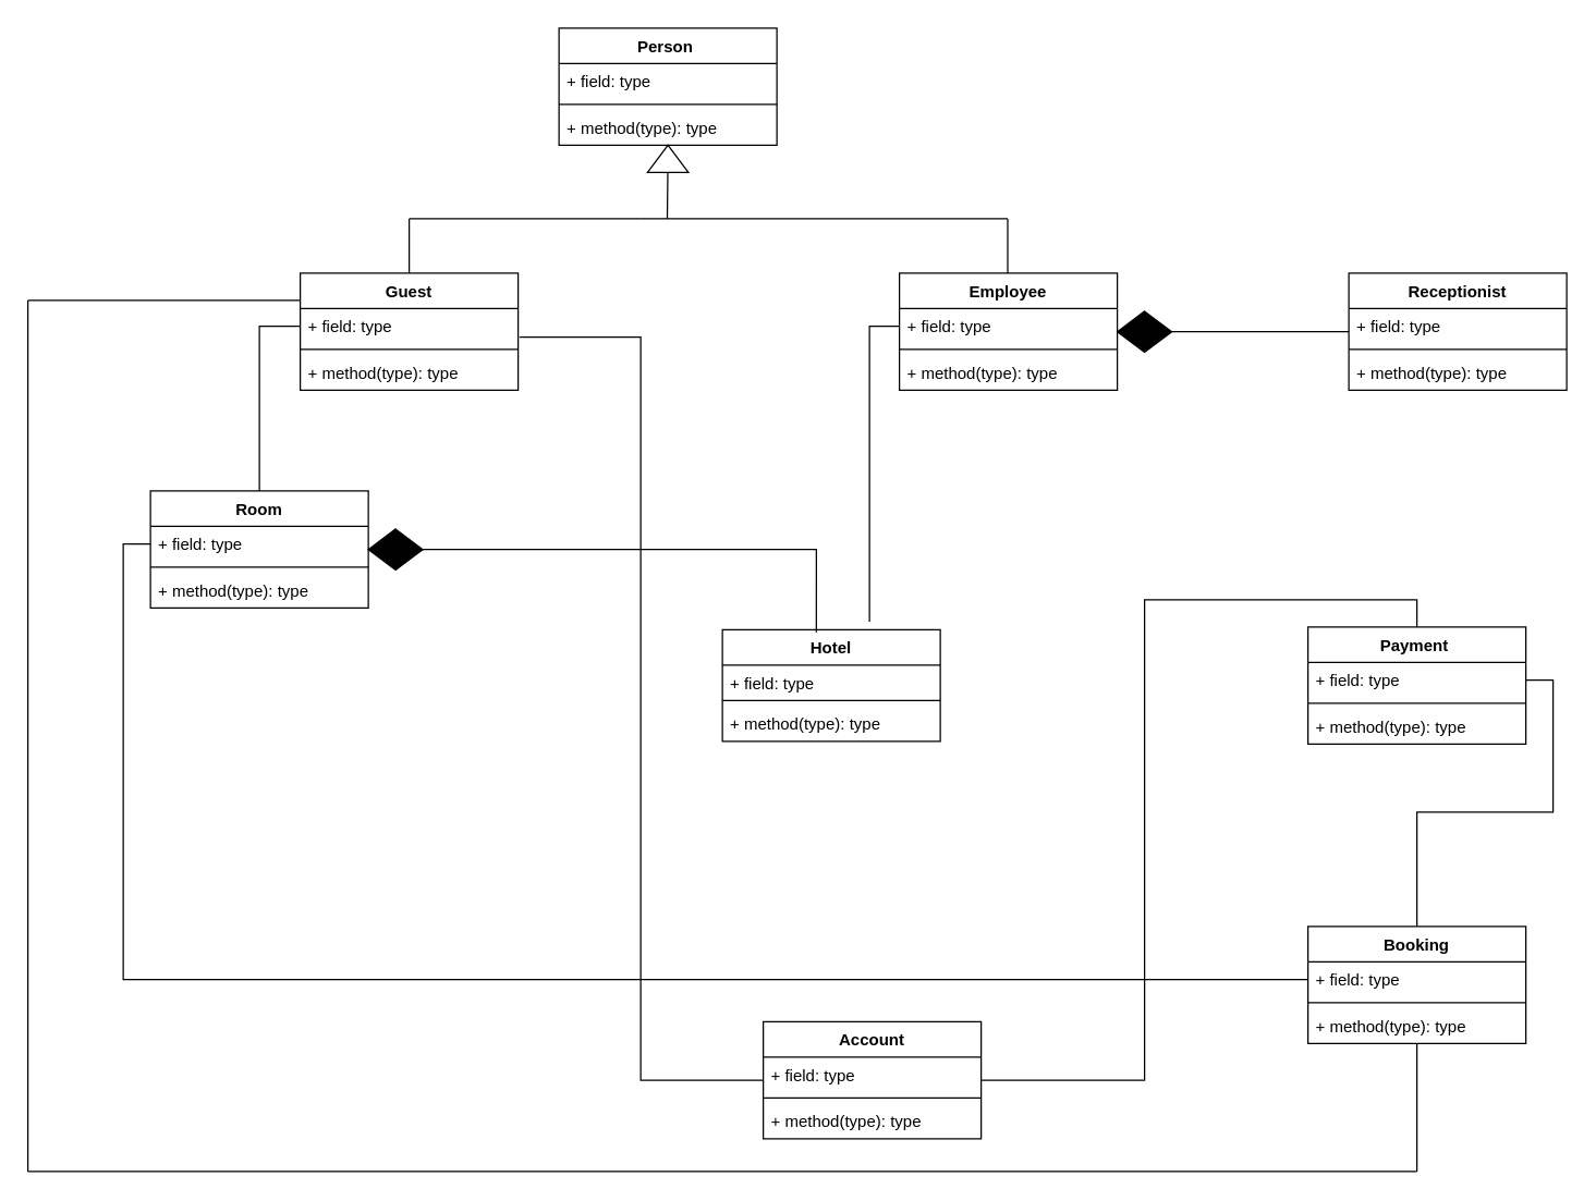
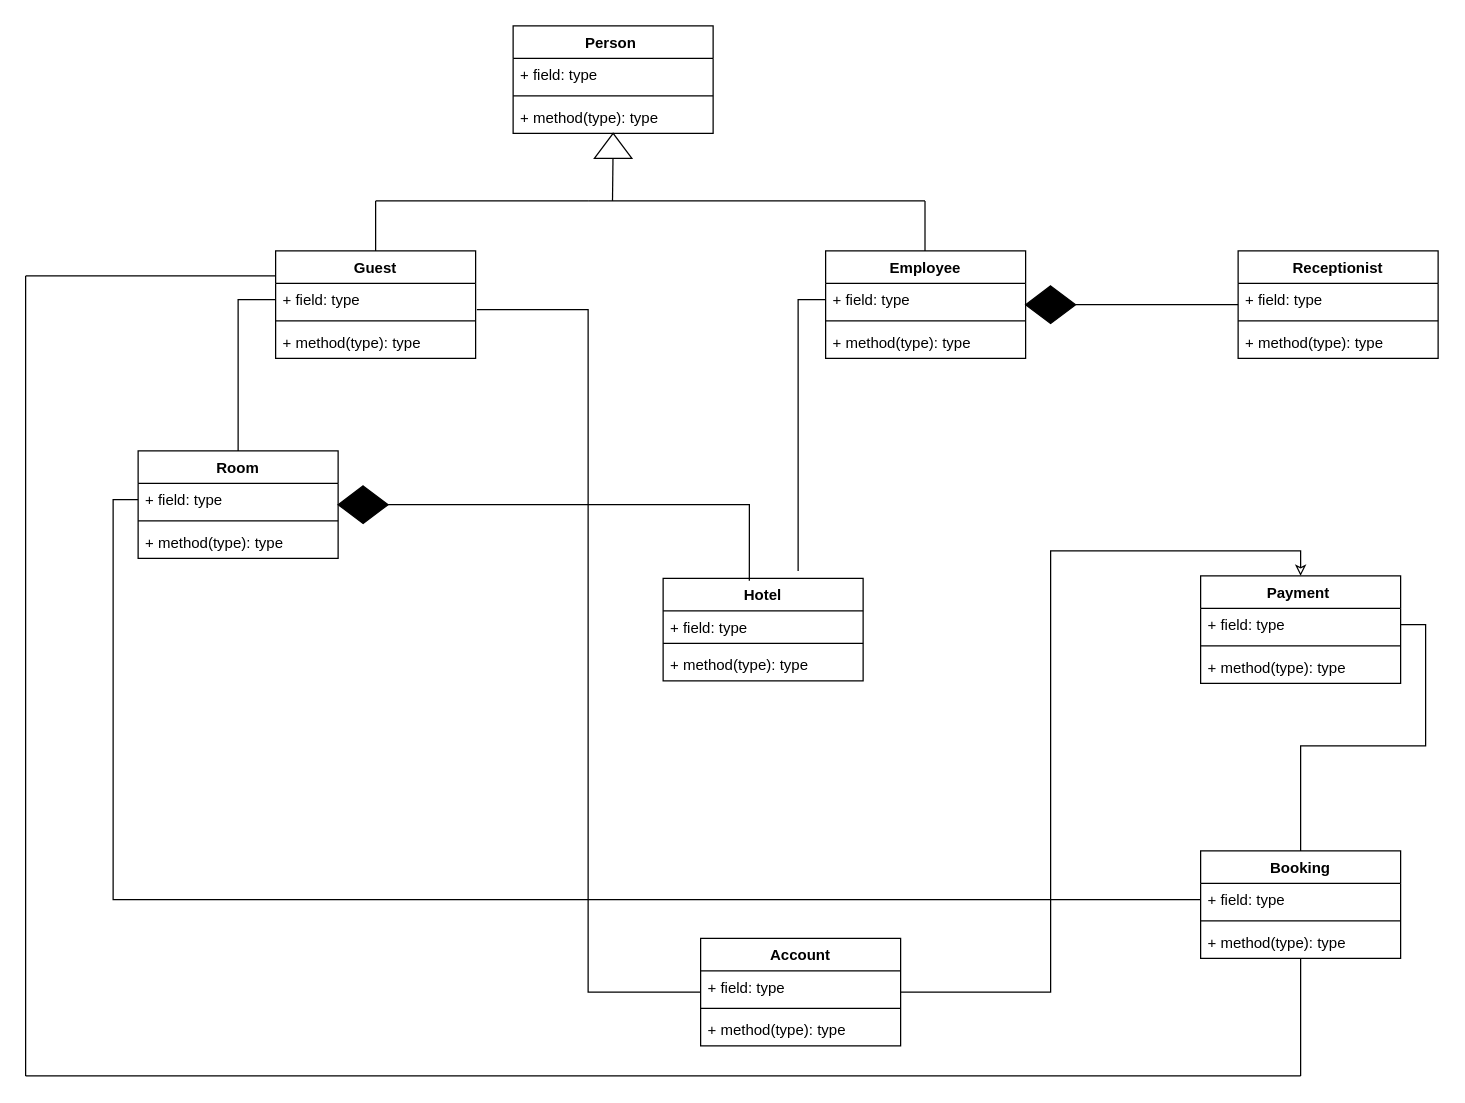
  <mxCell id="0" />
  <mxCell id="1" parent="0" />
  <mxCell id="2" value="Person " style="swimlane;fontStyle=1;align=center;verticalAlign=top;childLayout=stackLayout;horizontal=1;startSize=26;horizontalStack=0;resizeParent=1;resizeParentMax=0;resizeLast=0;collapsible=1;marginBottom=0;" parent="1" vertex="1"><mxGeometry x="410" y="20" width="160" height="86" as="geometry" /></mxCell>
  <mxCell id="3" value="+ field: type" style="text;strokeColor=none;fillColor=none;align=left;verticalAlign=top;spacingLeft=4;spacingRight=4;overflow=hidden;rotatable=0;points=[[0,0.5],[1,0.5]];portConstraint=eastwest;" parent="2" vertex="1"><mxGeometry y="26" width="160" height="26" as="geometry" /></mxCell>
  <mxCell id="4" value="" style="line;strokeWidth=1;fillColor=none;align=left;verticalAlign=middle;spacingTop=-1;spacingLeft=3;spacingRight=3;rotatable=0;labelPosition=right;points=[];portConstraint=eastwest;strokeColor=inherit;" parent="2" vertex="1"><mxGeometry y="52" width="160" height="8" as="geometry" /></mxCell>
  <mxCell id="5" value="+ method(type): type" style="text;strokeColor=none;fillColor=none;align=left;verticalAlign=top;spacingLeft=4;spacingRight=4;overflow=hidden;rotatable=0;points=[[0,0.5],[1,0.5]];portConstraint=eastwest;" parent="2" vertex="1"><mxGeometry y="60" width="160" height="26" as="geometry" /></mxCell>
  <mxCell id="6" value="Guest" style="swimlane;fontStyle=1;align=center;verticalAlign=top;childLayout=stackLayout;horizontal=1;startSize=26;horizontalStack=0;resizeParent=1;resizeParentMax=0;resizeLast=0;collapsible=1;marginBottom=0;" parent="1" vertex="1"><mxGeometry x="220" y="200" width="160" height="86" as="geometry" /></mxCell>
  <mxCell id="7" value="+ field: type" style="text;strokeColor=none;fillColor=none;align=left;verticalAlign=top;spacingLeft=4;spacingRight=4;overflow=hidden;rotatable=0;points=[[0,0.5],[1,0.5]];portConstraint=eastwest;" parent="6" vertex="1"><mxGeometry y="26" width="160" height="26" as="geometry" /></mxCell>
  <mxCell id="8" value="" style="line;strokeWidth=1;fillColor=none;align=left;verticalAlign=middle;spacingTop=-1;spacingLeft=3;spacingRight=3;rotatable=0;labelPosition=right;points=[];portConstraint=eastwest;strokeColor=inherit;" parent="6" vertex="1"><mxGeometry y="52" width="160" height="8" as="geometry" /></mxCell>
  <mxCell id="9" value="+ method(type): type" style="text;strokeColor=none;fillColor=none;align=left;verticalAlign=top;spacingLeft=4;spacingRight=4;overflow=hidden;rotatable=0;points=[[0,0.5],[1,0.5]];portConstraint=eastwest;" parent="6" vertex="1"><mxGeometry y="60" width="160" height="26" as="geometry" /></mxCell>
  <mxCell id="10" value="Employee" style="swimlane;fontStyle=1;align=center;verticalAlign=top;childLayout=stackLayout;horizontal=1;startSize=26;horizontalStack=0;resizeParent=1;resizeParentMax=0;resizeLast=0;collapsible=1;marginBottom=0;" parent="1" vertex="1"><mxGeometry x="660" y="200" width="160" height="86" as="geometry" /></mxCell>
  <mxCell id="11" value="+ field: type" style="text;strokeColor=none;fillColor=none;align=left;verticalAlign=top;spacingLeft=4;spacingRight=4;overflow=hidden;rotatable=0;points=[[0,0.5],[1,0.5]];portConstraint=eastwest;" parent="10" vertex="1"><mxGeometry y="26" width="160" height="26" as="geometry" /></mxCell>
  <mxCell id="12" value="" style="line;strokeWidth=1;fillColor=none;align=left;verticalAlign=middle;spacingTop=-1;spacingLeft=3;spacingRight=3;rotatable=0;labelPosition=right;points=[];portConstraint=eastwest;strokeColor=inherit;" parent="10" vertex="1"><mxGeometry y="52" width="160" height="8" as="geometry" /></mxCell>
  <mxCell id="13" value="+ method(type): type" style="text;strokeColor=none;fillColor=none;align=left;verticalAlign=top;spacingLeft=4;spacingRight=4;overflow=hidden;rotatable=0;points=[[0,0.5],[1,0.5]];portConstraint=eastwest;" parent="10" vertex="1"><mxGeometry y="60" width="160" height="26" as="geometry" /></mxCell>
  <mxCell id="14" value="Receptionist" style="swimlane;fontStyle=1;align=center;verticalAlign=top;childLayout=stackLayout;horizontal=1;startSize=26;horizontalStack=0;resizeParent=1;resizeParentMax=0;resizeLast=0;collapsible=1;marginBottom=0;" parent="1" vertex="1"><mxGeometry x="990" y="200" width="160" height="86" as="geometry" /></mxCell>
  <mxCell id="15" value="+ field: type" style="text;strokeColor=none;fillColor=none;align=left;verticalAlign=top;spacingLeft=4;spacingRight=4;overflow=hidden;rotatable=0;points=[[0,0.5],[1,0.5]];portConstraint=eastwest;" parent="14" vertex="1"><mxGeometry y="26" width="160" height="26" as="geometry" /></mxCell>
  <mxCell id="16" value="" style="line;strokeWidth=1;fillColor=none;align=left;verticalAlign=middle;spacingTop=-1;spacingLeft=3;spacingRight=3;rotatable=0;labelPosition=right;points=[];portConstraint=eastwest;strokeColor=inherit;" parent="14" vertex="1"><mxGeometry y="52" width="160" height="8" as="geometry" /></mxCell>
  <mxCell id="17" value="+ method(type): type" style="text;strokeColor=none;fillColor=none;align=left;verticalAlign=top;spacingLeft=4;spacingRight=4;overflow=hidden;rotatable=0;points=[[0,0.5],[1,0.5]];portConstraint=eastwest;" parent="14" vertex="1"><mxGeometry y="60" width="160" height="26" as="geometry" /></mxCell>
  <mxCell id="18" value="Payment &#10;" style="swimlane;fontStyle=1;align=center;verticalAlign=top;childLayout=stackLayout;horizontal=1;startSize=26;horizontalStack=0;resizeParent=1;resizeParentMax=0;resizeLast=0;collapsible=1;marginBottom=0;" parent="1" vertex="1"><mxGeometry x="960" y="460" width="160" height="86" as="geometry" /></mxCell>
  <mxCell id="19" value="+ field: type" style="text;strokeColor=none;fillColor=none;align=left;verticalAlign=top;spacingLeft=4;spacingRight=4;overflow=hidden;rotatable=0;points=[[0,0.5],[1,0.5]];portConstraint=eastwest;" parent="18" vertex="1"><mxGeometry y="26" width="160" height="26" as="geometry" /></mxCell>
  <mxCell id="20" value="" style="line;strokeWidth=1;fillColor=none;align=left;verticalAlign=middle;spacingTop=-1;spacingLeft=3;spacingRight=3;rotatable=0;labelPosition=right;points=[];portConstraint=eastwest;strokeColor=inherit;" parent="18" vertex="1"><mxGeometry y="52" width="160" height="8" as="geometry" /></mxCell>
  <mxCell id="21" value="+ method(type): type" style="text;strokeColor=none;fillColor=none;align=left;verticalAlign=top;spacingLeft=4;spacingRight=4;overflow=hidden;rotatable=0;points=[[0,0.5],[1,0.5]];portConstraint=eastwest;" parent="18" vertex="1"><mxGeometry y="60" width="160" height="26" as="geometry" /></mxCell>
  <mxCell id="22" style="edgeStyle=orthogonalEdgeStyle;rounded=0;orthogonalLoop=1;jettySize=auto;html=1;entryX=0;entryY=0.5;entryDx=0;entryDy=0;endArrow=none;endFill=0;exitX=0;exitY=0.5;exitDx=0;exitDy=0;" parent="1" source="40" target="35" edge="1"><mxGeometry relative="1" as="geometry"><mxPoint x="890" y="760" as="sourcePoint" /></mxGeometry></mxCell>
- <mxCell id="23" style="edgeStyle=orthogonalEdgeStyle;rounded=0;orthogonalLoop=1;jettySize=auto;html=1;entryX=0.5;entryY=0;entryDx=0;entryDy=0;endArrow=none;endFill=0;" parent="1" source="25" target="18" edge="1"><mxGeometry relative="1" as="geometry" /></mxCell>
+ <mxCell id="23" style="edgeStyle=orthogonalEdgeStyle;rounded=0;orthogonalLoop=1;jettySize=auto;html=1;entryX=0.5;entryY=0;entryDx=0;entryDy=0;endArrow=classic;endFill=0;" parent="1" source="25" target="18" edge="1"><mxGeometry relative="1" as="geometry" /></mxCell>
  <mxCell id="24" style="edgeStyle=orthogonalEdgeStyle;rounded=0;orthogonalLoop=1;jettySize=auto;html=1;exitX=0;exitY=0.5;exitDx=0;exitDy=0;entryX=1.006;entryY=0.808;entryDx=0;entryDy=0;entryPerimeter=0;endArrow=none;endFill=0;" parent="1" source="25" target="7" edge="1"><mxGeometry relative="1" as="geometry" /></mxCell>
  <mxCell id="25" value="Account" style="swimlane;fontStyle=1;align=center;verticalAlign=top;childLayout=stackLayout;horizontal=1;startSize=26;horizontalStack=0;resizeParent=1;resizeParentMax=0;resizeLast=0;collapsible=1;marginBottom=0;" parent="1" vertex="1"><mxGeometry x="560" y="750" width="160" height="86" as="geometry" /></mxCell>
  <mxCell id="26" value="+ field: type" style="text;strokeColor=none;fillColor=none;align=left;verticalAlign=top;spacingLeft=4;spacingRight=4;overflow=hidden;rotatable=0;points=[[0,0.5],[1,0.5]];portConstraint=eastwest;" parent="25" vertex="1"><mxGeometry y="26" width="160" height="26" as="geometry" /></mxCell>
  <mxCell id="27" value="" style="line;strokeWidth=1;fillColor=none;align=left;verticalAlign=middle;spacingTop=-1;spacingLeft=3;spacingRight=3;rotatable=0;labelPosition=right;points=[];portConstraint=eastwest;strokeColor=inherit;" parent="25" vertex="1"><mxGeometry y="52" width="160" height="8" as="geometry" /></mxCell>
  <mxCell id="28" value="+ method(type): type" style="text;strokeColor=none;fillColor=none;align=left;verticalAlign=top;spacingLeft=4;spacingRight=4;overflow=hidden;rotatable=0;points=[[0,0.5],[1,0.5]];portConstraint=eastwest;" parent="25" vertex="1"><mxGeometry y="60" width="160" height="26" as="geometry" /></mxCell>
  <mxCell id="29" value="Hotel" style="swimlane;fontStyle=1;align=center;verticalAlign=top;childLayout=stackLayout;horizontal=1;startSize=26;horizontalStack=0;resizeParent=1;resizeParentMax=0;resizeLast=0;collapsible=1;marginBottom=0;" parent="1" vertex="1"><mxGeometry x="530" y="462" width="160" height="82" as="geometry" /></mxCell>
  <mxCell id="30" value="+ field: type" style="text;strokeColor=none;fillColor=none;align=left;verticalAlign=top;spacingLeft=4;spacingRight=4;overflow=hidden;rotatable=0;points=[[0,0.5],[1,0.5]];portConstraint=eastwest;" parent="29" vertex="1"><mxGeometry y="26" width="160" height="22" as="geometry" /></mxCell>
  <mxCell id="31" value="" style="line;strokeWidth=1;fillColor=none;align=left;verticalAlign=middle;spacingTop=-1;spacingLeft=3;spacingRight=3;rotatable=0;labelPosition=right;points=[];portConstraint=eastwest;strokeColor=inherit;" parent="29" vertex="1"><mxGeometry y="48" width="160" height="8" as="geometry" /></mxCell>
  <mxCell id="32" value="+ method(type): type" style="text;strokeColor=none;fillColor=none;align=left;verticalAlign=top;spacingLeft=4;spacingRight=4;overflow=hidden;rotatable=0;points=[[0,0.5],[1,0.5]];portConstraint=eastwest;" parent="29" vertex="1"><mxGeometry y="56" width="160" height="26" as="geometry" /></mxCell>
  <mxCell id="33" style="edgeStyle=orthogonalEdgeStyle;rounded=0;orthogonalLoop=1;jettySize=auto;html=1;entryX=0;entryY=0.5;entryDx=0;entryDy=0;endArrow=none;endFill=0;" parent="1" source="34" target="7" edge="1"><mxGeometry relative="1" as="geometry" /></mxCell>
  <mxCell id="34" value="Room" style="swimlane;fontStyle=1;align=center;verticalAlign=top;childLayout=stackLayout;horizontal=1;startSize=26;horizontalStack=0;resizeParent=1;resizeParentMax=0;resizeLast=0;collapsible=1;marginBottom=0;" parent="1" vertex="1"><mxGeometry x="110" y="360" width="160" height="86" as="geometry" /></mxCell>
  <mxCell id="35" value="+ field: type" style="text;strokeColor=none;fillColor=none;align=left;verticalAlign=top;spacingLeft=4;spacingRight=4;overflow=hidden;rotatable=0;points=[[0,0.5],[1,0.5]];portConstraint=eastwest;" parent="34" vertex="1"><mxGeometry y="26" width="160" height="26" as="geometry" /></mxCell>
  <mxCell id="36" value="" style="line;strokeWidth=1;fillColor=none;align=left;verticalAlign=middle;spacingTop=-1;spacingLeft=3;spacingRight=3;rotatable=0;labelPosition=right;points=[];portConstraint=eastwest;strokeColor=inherit;" parent="34" vertex="1"><mxGeometry y="52" width="160" height="8" as="geometry" /></mxCell>
  <mxCell id="37" value="+ method(type): type" style="text;strokeColor=none;fillColor=none;align=left;verticalAlign=top;spacingLeft=4;spacingRight=4;overflow=hidden;rotatable=0;points=[[0,0.5],[1,0.5]];portConstraint=eastwest;" parent="34" vertex="1"><mxGeometry y="60" width="160" height="26" as="geometry" /></mxCell>
  <mxCell id="38" style="edgeStyle=orthogonalEdgeStyle;rounded=0;orthogonalLoop=1;jettySize=auto;html=1;entryX=1;entryY=0.5;entryDx=0;entryDy=0;endArrow=none;endFill=0;" parent="1" source="39" target="19" edge="1"><mxGeometry relative="1" as="geometry" /></mxCell>
  <mxCell id="39" value="Booking" style="swimlane;fontStyle=1;align=center;verticalAlign=top;childLayout=stackLayout;horizontal=1;startSize=26;horizontalStack=0;resizeParent=1;resizeParentMax=0;resizeLast=0;collapsible=1;marginBottom=0;" parent="1" vertex="1"><mxGeometry x="960" y="680" width="160" height="86" as="geometry" /></mxCell>
  <mxCell id="40" value="+ field: type" style="text;strokeColor=none;fillColor=none;align=left;verticalAlign=top;spacingLeft=4;spacingRight=4;overflow=hidden;rotatable=0;points=[[0,0.5],[1,0.5]];portConstraint=eastwest;" parent="39" vertex="1"><mxGeometry y="26" width="160" height="26" as="geometry" /></mxCell>
  <mxCell id="41" value="" style="line;strokeWidth=1;fillColor=none;align=left;verticalAlign=middle;spacingTop=-1;spacingLeft=3;spacingRight=3;rotatable=0;labelPosition=right;points=[];portConstraint=eastwest;strokeColor=inherit;" parent="39" vertex="1"><mxGeometry y="52" width="160" height="8" as="geometry" /></mxCell>
  <mxCell id="42" value="+ method(type): type" style="text;strokeColor=none;fillColor=none;align=left;verticalAlign=top;spacingLeft=4;spacingRight=4;overflow=hidden;rotatable=0;points=[[0,0.5],[1,0.5]];portConstraint=eastwest;" parent="39" vertex="1"><mxGeometry y="60" width="160" height="26" as="geometry" /></mxCell>
  <mxCell id="43" value="" style="endArrow=none;html=1;rounded=0;" parent="1" edge="1"><mxGeometry width="50" height="50" relative="1" as="geometry"><mxPoint x="300" y="200" as="sourcePoint" /><mxPoint x="300" y="160" as="targetPoint" /></mxGeometry></mxCell>
  <mxCell id="44" value="" style="endArrow=none;html=1;rounded=0;" parent="1" edge="1"><mxGeometry width="50" height="50" relative="1" as="geometry"><mxPoint x="739.5" y="200" as="sourcePoint" /><mxPoint x="739.5" y="160" as="targetPoint" /></mxGeometry></mxCell>
  <mxCell id="45" value="" style="endArrow=none;html=1;rounded=0;" parent="1" edge="1"><mxGeometry width="50" height="50" relative="1" as="geometry"><mxPoint x="300" y="160" as="sourcePoint" /><mxPoint x="470" y="160" as="targetPoint" /></mxGeometry></mxCell>
  <mxCell id="46" value="" style="endArrow=none;html=1;rounded=0;" parent="1" edge="1"><mxGeometry width="50" height="50" relative="1" as="geometry"><mxPoint x="739.5" y="160" as="sourcePoint" /><mxPoint x="470" y="160" as="targetPoint" /></mxGeometry></mxCell>
  <mxCell id="47" value="" style="endArrow=none;html=1;rounded=0;startArrow=none;" parent="1" source="49" edge="1"><mxGeometry width="50" height="50" relative="1" as="geometry"><mxPoint x="489.5" y="160" as="sourcePoint" /><mxPoint x="489.5" y="120" as="targetPoint" /></mxGeometry></mxCell>
  <mxCell id="48" value="" style="endArrow=none;html=1;rounded=0;" parent="1" target="49" edge="1"><mxGeometry width="50" height="50" relative="1" as="geometry"><mxPoint x="489.5" y="160" as="sourcePoint" /><mxPoint x="489.5" y="120" as="targetPoint" /></mxGeometry></mxCell>
  <mxCell id="49" value="" style="triangle;whiteSpace=wrap;html=1;direction=north;" parent="1" vertex="1"><mxGeometry x="475" y="106" width="30" height="20" as="geometry" /></mxCell>
  <mxCell id="50" style="edgeStyle=orthogonalEdgeStyle;rounded=0;orthogonalLoop=1;jettySize=auto;html=1;exitX=1;exitY=0.5;exitDx=0;exitDy=0;endArrow=none;endFill=0;" parent="1" source="51" edge="1"><mxGeometry relative="1" as="geometry"><mxPoint x="990" y="243" as="targetPoint" /></mxGeometry></mxCell>
  <mxCell id="51" value="" style="rhombus;whiteSpace=wrap;html=1;fillColor=#000000;" parent="1" vertex="1"><mxGeometry x="820" y="228" width="40" height="30" as="geometry" /></mxCell>
  <mxCell id="52" style="edgeStyle=orthogonalEdgeStyle;rounded=0;orthogonalLoop=1;jettySize=auto;html=1;endArrow=none;endFill=0;entryX=0.431;entryY=0.024;entryDx=0;entryDy=0;entryPerimeter=0;" parent="1" source="53" target="29" edge="1"><mxGeometry relative="1" as="geometry"><mxPoint x="502" y="460" as="targetPoint" /></mxGeometry></mxCell>
  <mxCell id="53" value="" style="rhombus;whiteSpace=wrap;html=1;fillColor=#000000;" parent="1" vertex="1"><mxGeometry x="270" y="388" width="40" height="30" as="geometry" /></mxCell>
  <mxCell id="54" value="" style="endArrow=none;html=1;rounded=0;" parent="1" edge="1"><mxGeometry width="50" height="50" relative="1" as="geometry"><mxPoint x="1040" y="860" as="sourcePoint" /><mxPoint x="1040" y="766" as="targetPoint" /></mxGeometry></mxCell>
  <mxCell id="55" value="" style="endArrow=none;html=1;rounded=0;" parent="1" edge="1"><mxGeometry width="50" height="50" relative="1" as="geometry"><mxPoint x="20" y="860" as="sourcePoint" /><mxPoint x="1040" y="860" as="targetPoint" /></mxGeometry></mxCell>
  <mxCell id="56" value="" style="endArrow=none;html=1;rounded=0;" parent="1" edge="1"><mxGeometry width="50" height="50" relative="1" as="geometry"><mxPoint x="20" y="860" as="sourcePoint" /><mxPoint x="20" y="220" as="targetPoint" /></mxGeometry></mxCell>
  <mxCell id="57" value="" style="endArrow=none;html=1;rounded=0;" parent="1" edge="1"><mxGeometry width="50" height="50" relative="1" as="geometry"><mxPoint x="20" y="220" as="sourcePoint" /><mxPoint x="220" y="220" as="targetPoint" /></mxGeometry></mxCell>
  <mxCell id="58" style="edgeStyle=orthogonalEdgeStyle;rounded=0;orthogonalLoop=1;jettySize=auto;html=1;exitX=0.675;exitY=-0.073;exitDx=0;exitDy=0;entryX=0;entryY=0.5;entryDx=0;entryDy=0;endArrow=none;endFill=0;exitPerimeter=0;" parent="1" source="29" target="11" edge="1"><mxGeometry relative="1" as="geometry" /></mxCell>
